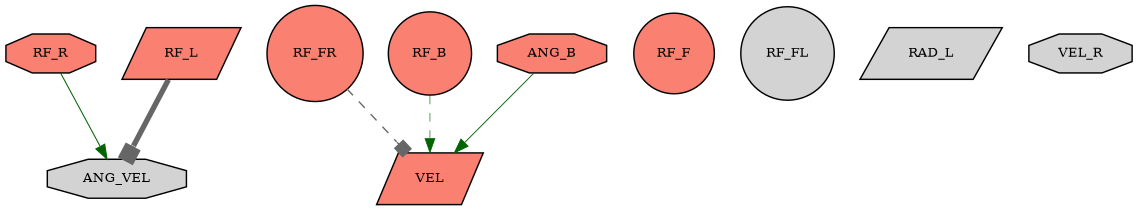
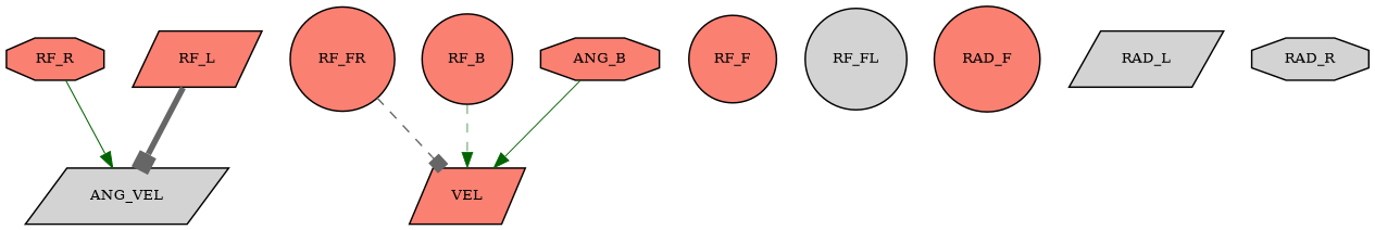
  digraph {
    node [fillcolor=salmon fontsize=9 shape=circle style=filled]
    edge [arrowhead=normal color=darkgreen style=solid]
    RF_R [height=0.2 shape=octagon width=0.2]
-   ANG_VEL [fillcolor=lightgrey height=0.2 shape=octagon width=0.2]
+   ANG_VEL [fillcolor=lightgrey height=0.2 shape=parallelogram width=0.2]
    RF_FR [height=0.2 width=0.2]
    VEL [height=0.2 shape=parallelogram width=0.2]
    RF_F [height=0.2 width=0.2]
    RF_FL [fillcolor=lightgrey height=0.2 width=0.2]
    RF_L [height=0.2 shape=parallelogram width=0.2]
    RF_B [height=0.2 width=0.2]
+   RAD_F [height=0.2 width=0.2]
    RAD_L [fillcolor=lightgrey height=0.2 shape=parallelogram width=0.2]
    n11 [height=0.2 label=ANG_B shape=octagon width=0.2]
-   RAD_R [fillcolor=lightgrey height=0.2 shape=octagon width=0.2 label=VEL_R]
+   RAD_R [fillcolor=lightgrey height=0.2 shape=octagon width=0.2]
    RF_R -> ANG_VEL [penwidth=0.7219303109883569]
    RF_FR -> VEL [arrowhead=box color=gray40 penwidth=0.9562488881795109 style=dashed]
    RF_L -> ANG_VEL [arrowhead=box color=gray40 penwidth=3.748124740919969]
    RF_B -> VEL [penwidth=0.439932872604165 style=dashed]
    n11 -> VEL [penwidth=0.6367002707577504]
  }
